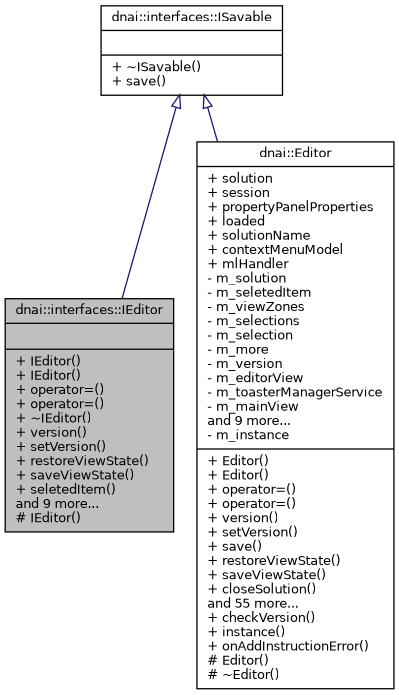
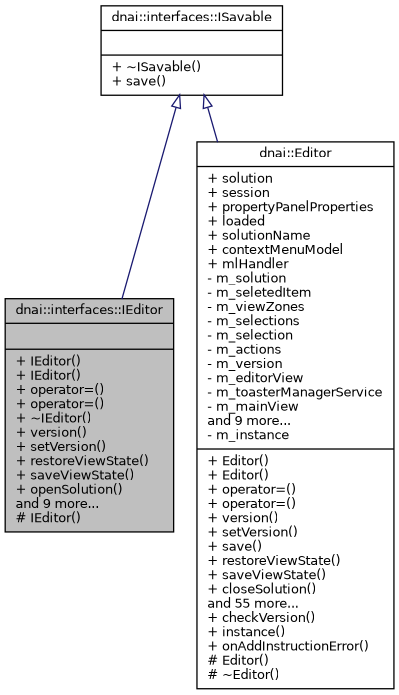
  digraph {
    node [color=black fillcolor=white fontname=Helvetica fontsize=10 shape=record style=filled]
    edge [arrowtail=onormal color=midnightblue dir=back fontname=Helvetica fontsize=10 labelfontname=Helvetica labelfontsize=10 style=solid]
-   n1 [fillcolor=grey75 fontcolor=black height=0.2 label="{dnai::interfaces::IEditor\n||+ IEditor()\l+ IEditor()\l+ operator=()\l+ operator=()\l+ ~IEditor()\l+ version()\l+ setVersion()\l+ restoreViewState()\l+ saveViewState()\l+ seletedItem()\land 9 more...\l# IEditor()\l}" width=0.4]
-   n2 [height=0.2 label="{dnai::Editor\n|+ solution\l+ session\l+ propertyPanelProperties\l+ loaded\l+ solutionName\l+ contextMenuModel\l+ mlHandler\l- m_solution\l- m_seletedItem\l- m_viewZones\l- m_selections\l- m_selection\l- m_more\l- m_version\l- m_editorView\l- m_toasterManagerService\l- m_mainView\land 9 more...\l- m_instance\l|+ Editor()\l+ Editor()\l+ operator=()\l+ operator=()\l+ version()\l+ setVersion()\l+ save()\l+ restoreViewState()\l+ saveViewState()\l+ closeSolution()\land 55 more...\l+ checkVersion()\l+ instance()\l+ onAddInstructionError()\l# Editor()\l# ~Editor()\l}" width=0.4]
+   n1 [fillcolor=grey75 fontcolor=black height=0.2 label="{dnai::interfaces::IEditor\n||+ IEditor()\l+ IEditor()\l+ operator=()\l+ operator=()\l+ ~IEditor()\l+ version()\l+ setVersion()\l+ restoreViewState()\l+ saveViewState()\l+ openSolution()\land 9 more...\l# IEditor()\l}" width=0.4]
+   n2 [height=0.2 label="{dnai::Editor\n|+ solution\l+ session\l+ propertyPanelProperties\l+ loaded\l+ solutionName\l+ contextMenuModel\l+ mlHandler\l- m_solution\l- m_seletedItem\l- m_viewZones\l- m_selections\l- m_selection\l- m_actions\l- m_version\l- m_editorView\l- m_toasterManagerService\l- m_mainView\land 9 more...\l- m_instance\l|+ Editor()\l+ Editor()\l+ operator=()\l+ operator=()\l+ version()\l+ setVersion()\l+ save()\l+ restoreViewState()\l+ saveViewState()\l+ closeSolution()\land 55 more...\l+ checkVersion()\l+ instance()\l+ onAddInstructionError()\l# Editor()\l# ~Editor()\l}" width=0.4]
    n3 [height=0.2 label="{dnai::interfaces::ISavable\n||+ ~ISavable()\l+ save()\l}" width=0.4]
    n3 -> n1
    n3 -> n2
  }
